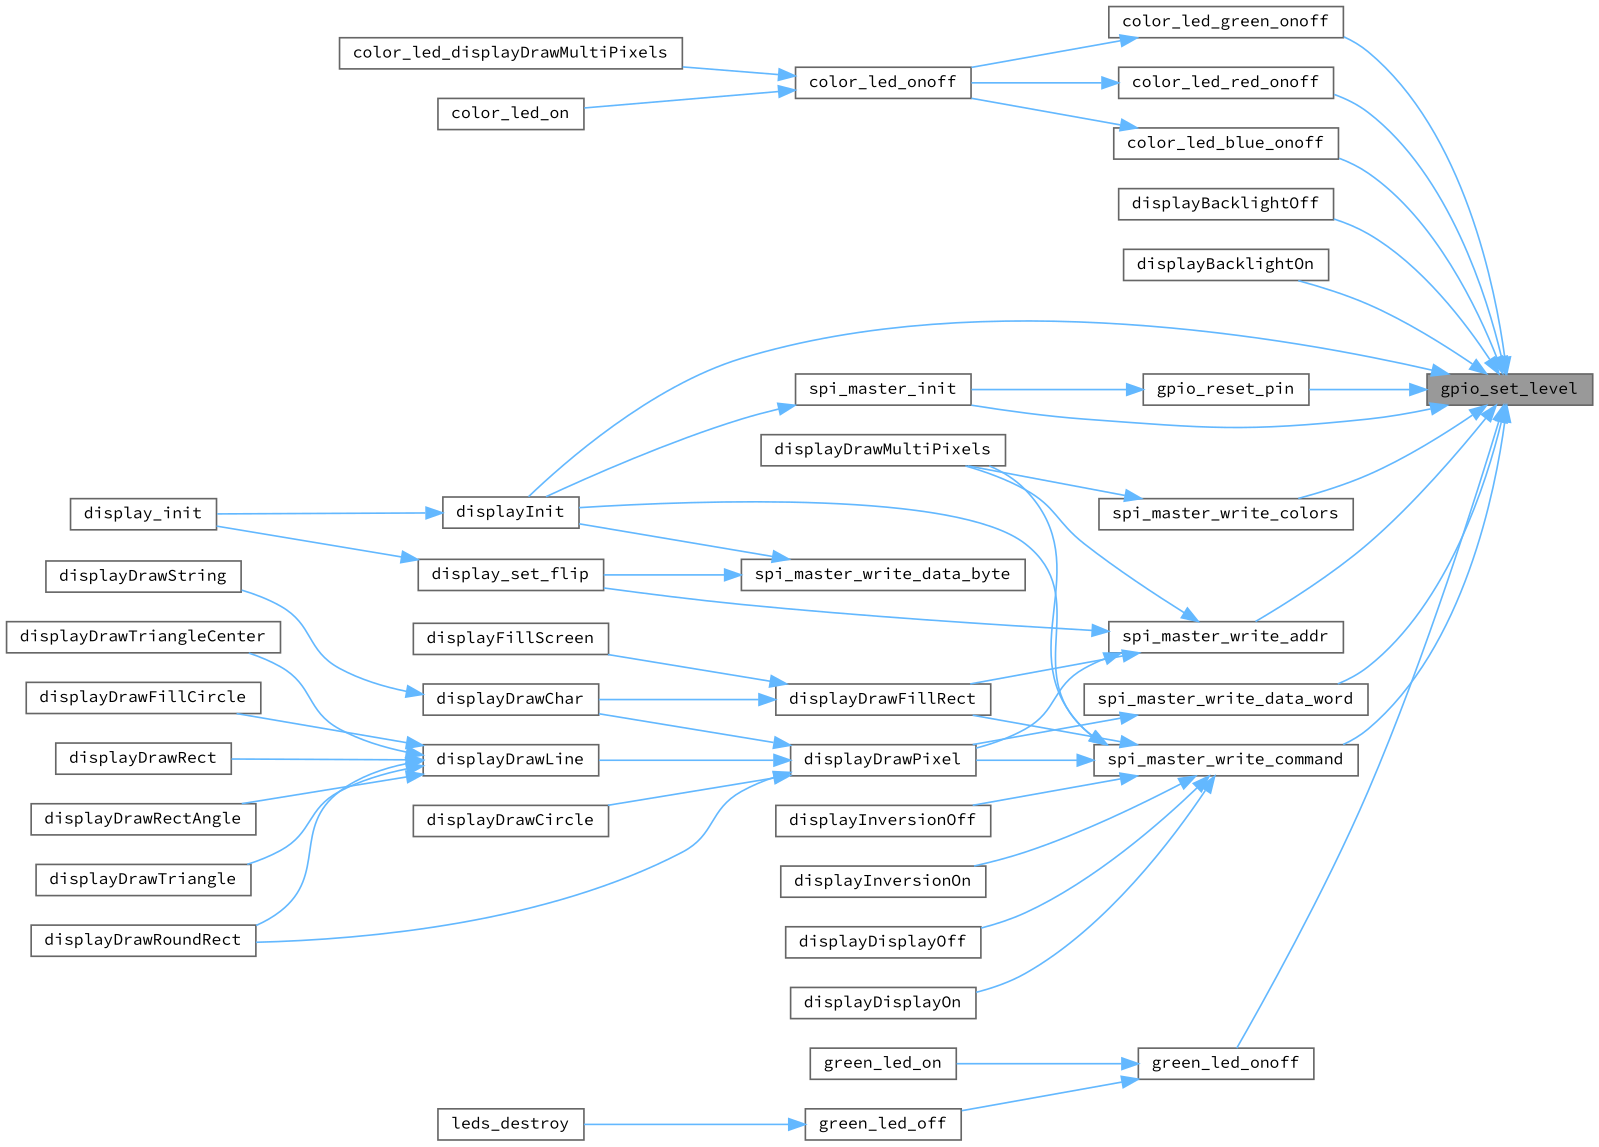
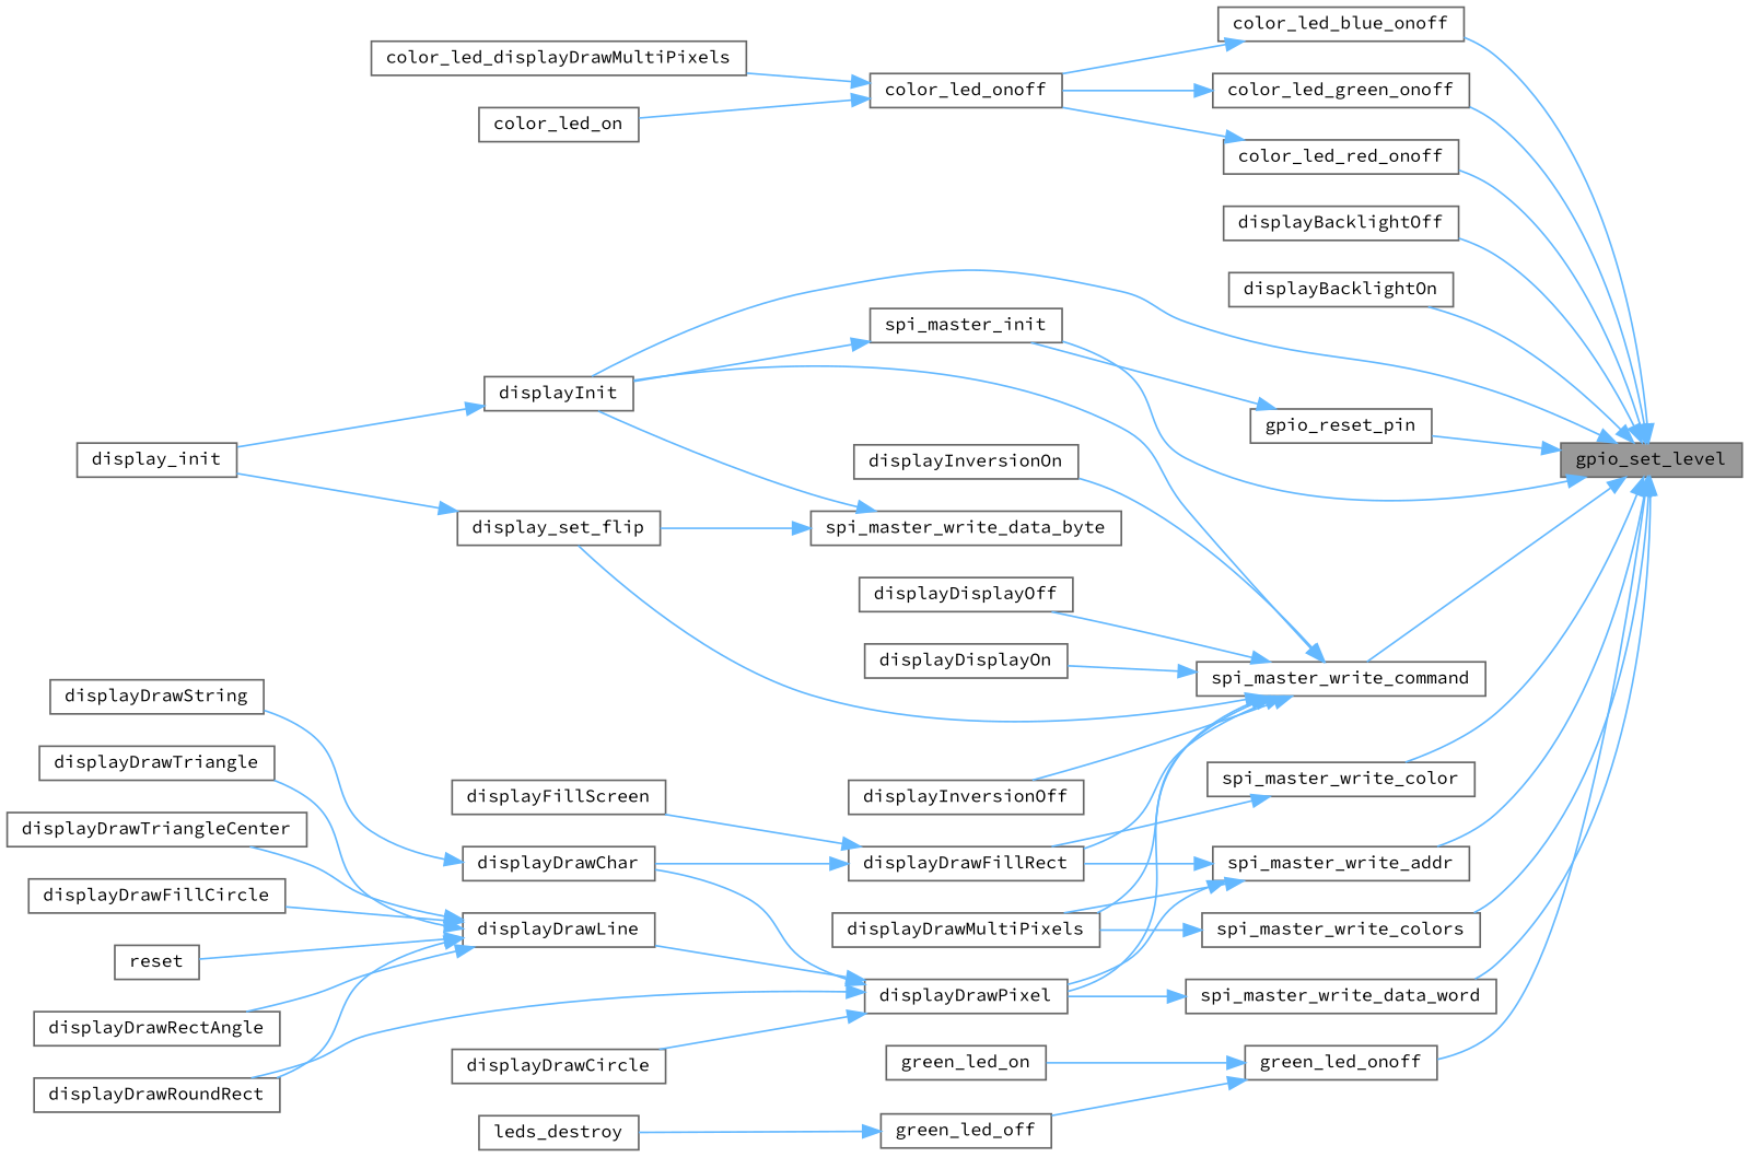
  digraph {
    fontname="Source Code Pro"
    rankdir=RL
    node [color=grey40 fillcolor=white fontname="Source Code Pro" fontsize=10 shape=box style=filled]
    edge [color=steelblue1 dir=back fontname="Source Code Pro" fontsize=10 labelfontname=Helvetica labelfontsize=10 style=solid]
    n1 [color=gray40 fillcolor=grey60 fontcolor=black height=0.2 label=gpio_set_level width=0.4]
    n2 [height=0.2 label=color_led_blue_onoff width=0.4]
    n3 [height=0.2 label=color_led_green_onoff width=0.4]
    n4 [height=0.2 label=color_led_red_onoff width=0.4]
    n5 [height=0.2 label=displayBacklightOff width=0.4]
    n6 [height=0.2 label=displayBacklightOn width=0.4]
    n7 [height=0.2 label=displayInit width=0.4]
    n8 [height=0.2 label=gpio_reset_pin width=0.4]
    n9 [height=0.2 label=spi_master_init width=0.4]
    n10 [height=0.2 label=green_led_onoff width=0.4]
    n11 [height=0.2 label=spi_master_write_addr width=0.4]
+   n12 [height=0.2 label=spi_master_write_color width=0.4]
    n13 [height=0.2 label=spi_master_write_colors width=0.4]
    n14 [height=0.2 label=spi_master_write_command width=0.4]
    n15 [height=0.2 label=spi_master_write_data_word width=0.4]
    n16 [height=0.2 label=color_led_onoff width=0.4]
    n17 [height=0.2 label=display_init width=0.4]
    n18 [height=0.2 label=green_led_off width=0.4]
    n19 [height=0.2 label=green_led_on width=0.4]
    n20 [height=0.2 label=displayDrawFillRect width=0.4]
    n21 [height=0.2 label=displayDrawMultiPixels width=0.4]
    n22 [height=0.2 label=displayDrawPixel width=0.4]
    n23 [height=0.2 label=display_set_flip width=0.4]
    n24 [height=0.2 label=displayDisplayOff width=0.4]
    n25 [height=0.2 label=displayDisplayOn width=0.4]
    n26 [height=0.2 label=displayInversionOff width=0.4]
    n27 [height=0.2 label=displayInversionOn width=0.4]
    n28 [height=0.2 label=spi_master_write_data_byte width=0.4]
    n29 [height=0.2 label=color_led_displayDrawMultiPixels width=0.4]
    n30 [height=0.2 label=color_led_on width=0.4]
    n31 [height=0.2 label=leds_destroy width=0.4]
    n32 [height=0.2 label=displayDrawChar width=0.4]
    n33 [height=0.2 label=displayFillScreen width=0.4]
    n34 [height=0.2 label=displayDrawCircle width=0.4]
    n35 [height=0.2 label=displayDrawLine width=0.4]
    n36 [height=0.2 label=displayDrawRoundRect width=0.4]
    n37 [height=0.2 label=displayDrawString width=0.4]
    n38 [height=0.2 label=displayDrawFillCircle width=0.4]
-   n39 [height=0.2 label=displayDrawRect width=0.4]
+   n39 [height=0.2 label=reset width=0.4]
    n40 [height=0.2 label=displayDrawRectAngle width=0.4]
    n41 [height=0.2 label=displayDrawTriangle width=0.4]
    n42 [height=0.2 label=displayDrawTriangleCenter width=0.4]
    n1 -> n2
    n1 -> n3
    n1 -> n4
    n1 -> n5
    n1 -> n6
    n1 -> n7
    n1 -> n8
    n1 -> n9
    n1 -> n10
    n1 -> n11
+   n1 -> n12
    n1 -> n13
    n1 -> n14
    n1 -> n15
    n2 -> n16
    n3 -> n16
    n4 -> n16
    n7 -> n17
    n8 -> n9
    n9 -> n7
    n10 -> n18
    n10 -> n19
    n11 -> n20
    n11 -> n21
    n11 -> n22
+   n12 -> n20
    n13 -> n21
    n14 -> n7
    n14 -> n20
    n14 -> n21
    n14 -> n22
-   n11 -> n23
+   n14 -> n23
    n14 -> n24
    n14 -> n25
    n14 -> n26
    n14 -> n27
    n15 -> n22
    n16 -> n29
    n16 -> n30
    n18 -> n31
    n20 -> n32
    n20 -> n33
    n22 -> n32
    n22 -> n34
    n22 -> n35
    n22 -> n36
    n23 -> n17
    n28 -> n7
    n28 -> n23
    n32 -> n37
    n35 -> n36
    n35 -> n38
    n35 -> n39
    n35 -> n40
    n35 -> n41
    n35 -> n42
  }
